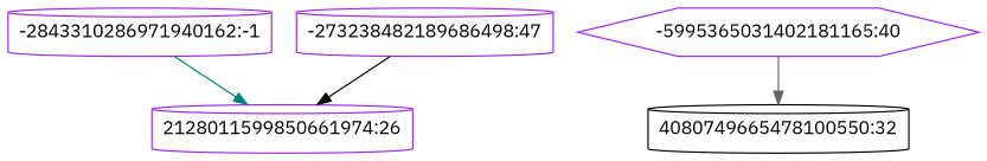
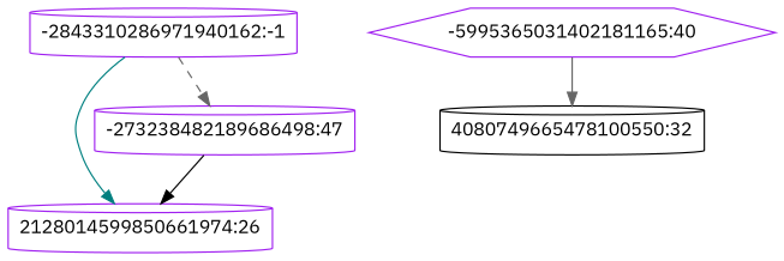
  digraph {
    fontname="IBM Plex Sans"
    node [color=purple fontname="IBM Plex Sans" shape=cylinder]
    edge [color=gray40 fontname="IBM Plex Sans" style=solid]
    n1 [label="-2843310286971940162:-1"]
-   n2 [label="2128011599850661974:26"]
+   n2 [label="2128014599850661974:26"]
    n3 [label="-273238482189686498:47"]
    n4 [label="-5995365031402181165:40" shape=hexagon]
    n5 [color=black label="4080749665478100550:32"]
    n1 -> n2 [color=teal]
+   n1 -> n3 [style=dashed]
    n3 -> n2 [color=black]
    n4 -> n5
  }
